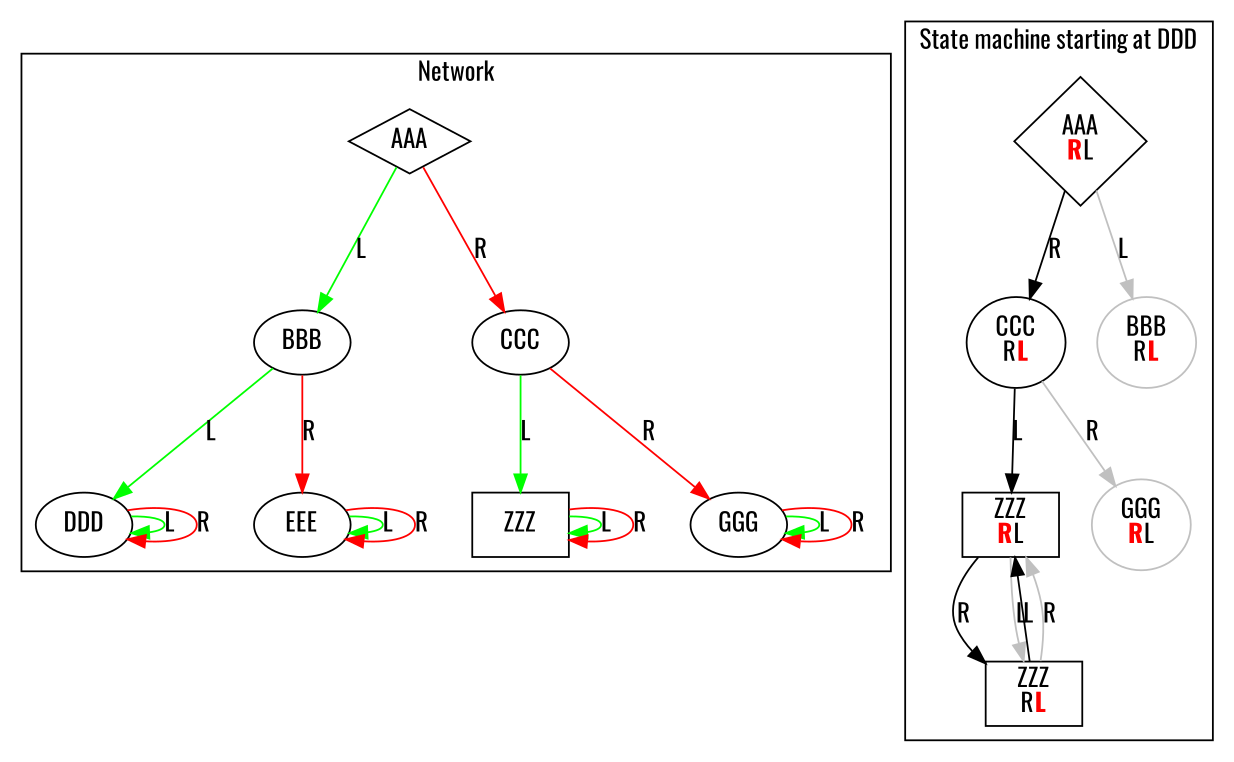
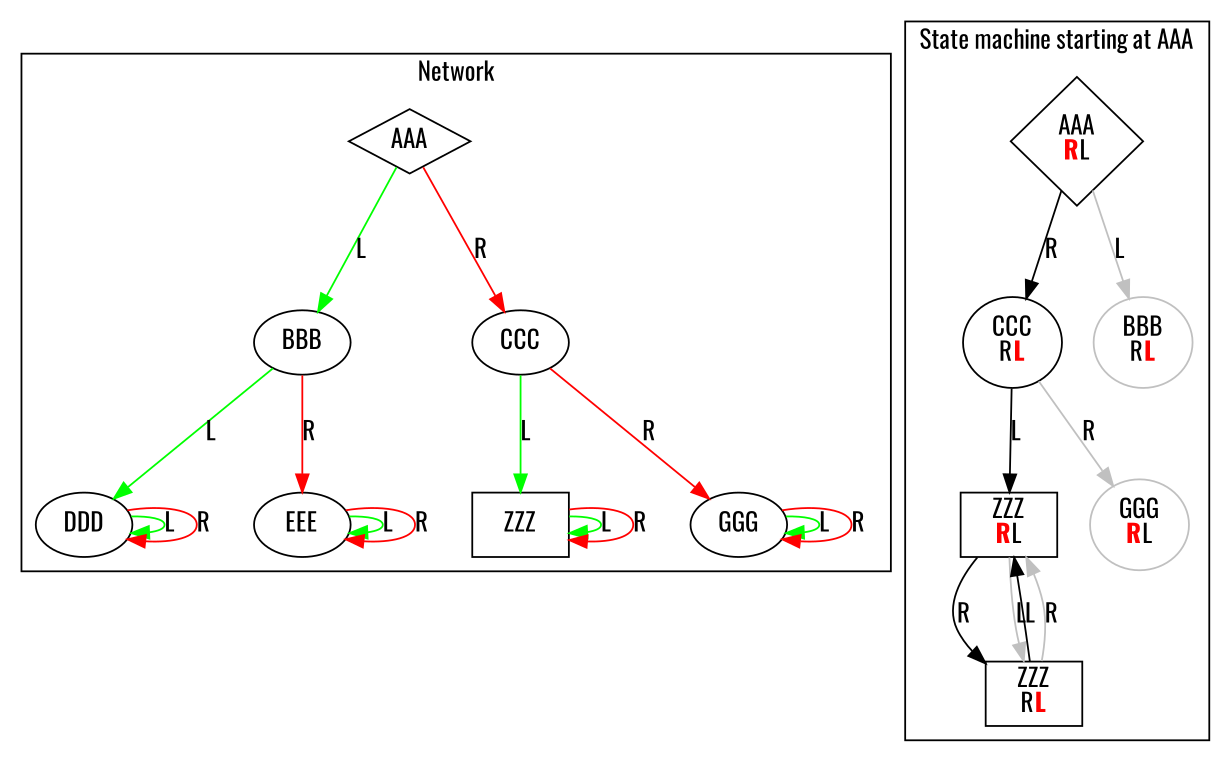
  digraph {
    fontname=Oswald
    node [shape=ellipse fontname=Oswald]
    edge [color=green fontname=Oswald]
    n1 [label=AAA shape=diamond]
    n2 [label=BBB]
    n3 [label=CCC]
    n4 [label=DDD]
    n5 [label=EEE]
    n6 [label=ZZZ shape=rect]
    n7 [label=GGG]
    n8 [label=<AAA<br/><font color="red"><b>R</b></font>L> shape=diamond]
    n9 [label=<CCC<br/>R<font color="red"><b>L</b></font>>]
    n10 [color=gray label=<BBB<br/>R<font color="red"><b>L</b></font>>]
    n11 [label=<ZZZ<br/><font color="red"><b>R</b></font>L> shape=rect]
    n12 [color=gray label=<GGG<br/><font color="red"><b>R</b></font>L>]
    n13 [label=<ZZZ<br/>R<font color="red"><b>L</b></font>> shape=rect]
    subgraph cluster_1 {
      color=black
      label=Network
      n1
      n2
      n3
      n4
      n5
      n6
      n7
    }
    subgraph cluster_2 {
      color=black
-     label="State machine starting at DDD"
+     label="State machine starting at AAA"
      n8
      n9
      n10
      n11
      n12
      n13
    }
    n1 -> n2 [label=L]
    n1 -> n3 [color=red label=R]
    n2 -> n4 [label=L]
    n2 -> n5 [color=red label=R]
    n3 -> n6 [label=L]
    n3 -> n7 [color=red label=R]
    n4 -> n4 [label=L]
    n4 -> n4 [color=red label=R]
    n5 -> n5 [label=L]
    n5 -> n5 [color=red label=R]
    n6 -> n6 [label=L]
    n6 -> n6 [color=red label=R]
    n7 -> n7 [label=L]
    n7 -> n7 [color=red label=R]
    n8 -> n9 [label=R color=""]
    n8 -> n10 [color=gray label=L]
    n9 -> n11 [label=L color=""]
    n9 -> n12 [color=gray label=R]
    n11 -> n13 [label=R color=""]
    n11 -> n13 [color=gray label=L]
    n13 -> n11 [label=L color=""]
    n13 -> n11 [color=gray label=R]
  }
